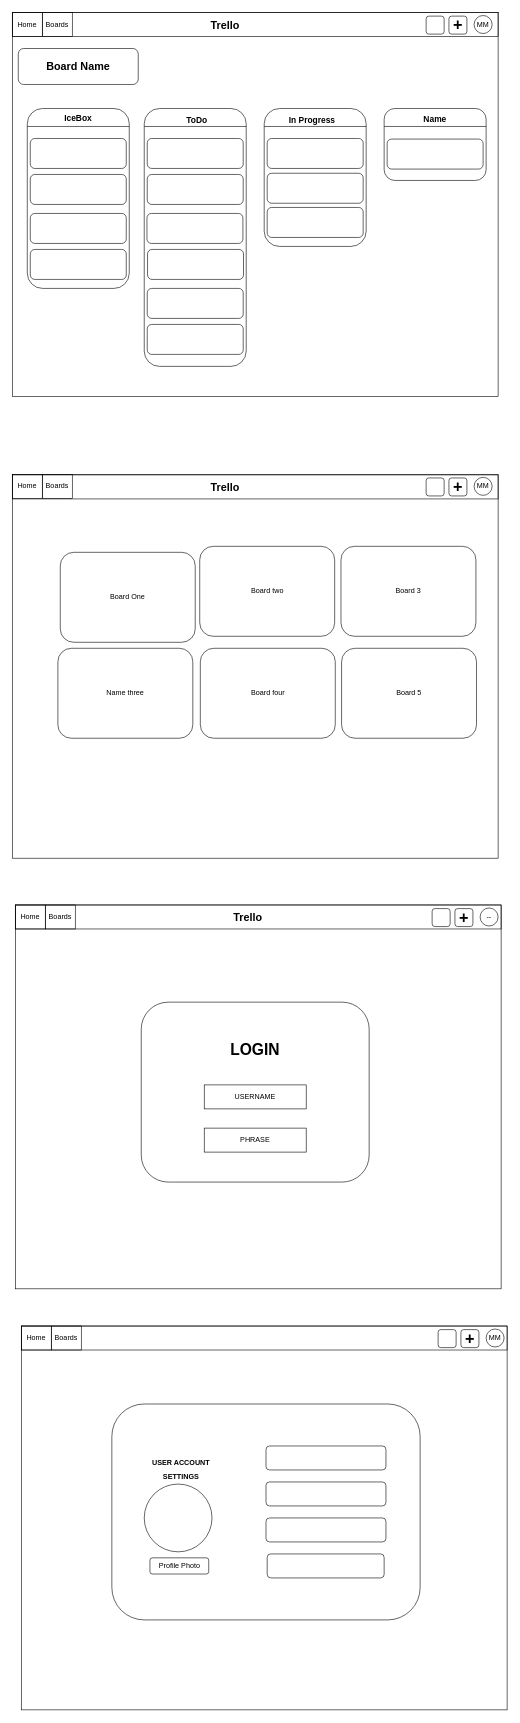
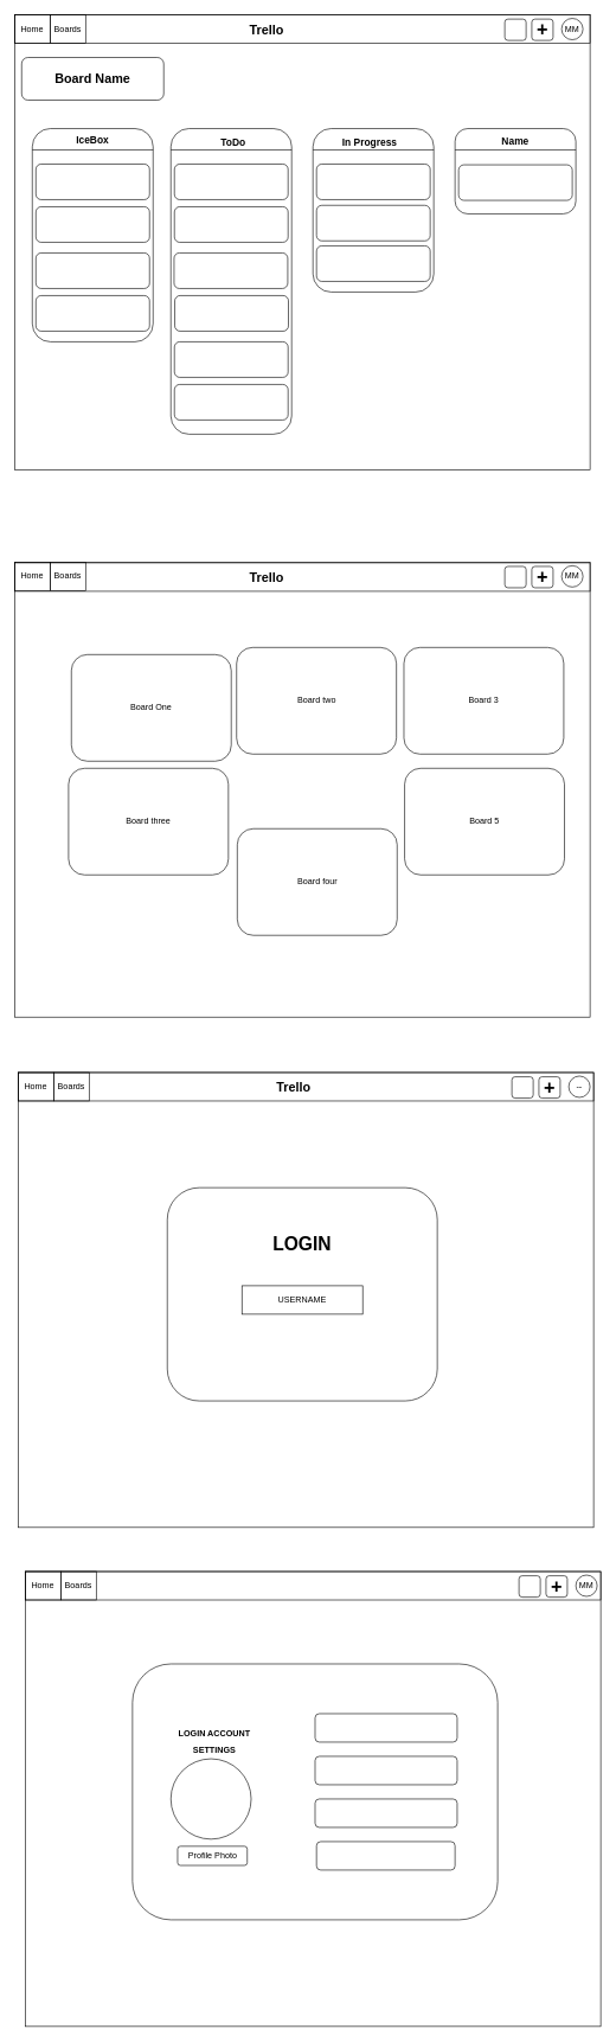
  <mxCell id="0" />
  <mxCell id="1" parent="0" />
  <mxCell id="2" value="" style="rounded=0;whiteSpace=wrap;html=1;fillColor=none;" vertex="1" parent="1"><mxGeometry x="20" y="20" width="810" height="640" as="geometry" /></mxCell>
  <mxCell id="3" value="" style="rounded=0;whiteSpace=wrap;html=1;fillColor=none;" vertex="1" parent="1"><mxGeometry x="20" y="20" width="810" height="40" as="geometry" /></mxCell>
  <mxCell id="4" value="Home" style="rounded=0;whiteSpace=wrap;html=1;fillColor=none;" vertex="1" parent="1"><mxGeometry x="20" y="20" width="50" height="40" as="geometry" /></mxCell>
  <mxCell id="5" value="Boards" style="rounded=0;whiteSpace=wrap;html=1;fillColor=none;" vertex="1" parent="1"><mxGeometry x="70" y="20" width="50" height="40" as="geometry" /></mxCell>
  <mxCell id="6" value="&lt;h1&gt;&lt;font style=&quot;font-size: 18px&quot;&gt;Trello&lt;/font&gt;&lt;/h1&gt;" style="text;html=1;strokeColor=none;fillColor=none;align=center;verticalAlign=middle;whiteSpace=wrap;rounded=0;" vertex="1" parent="1"><mxGeometry x="310" y="30" width="130" height="20" as="geometry" /></mxCell>
  <mxCell id="7" value="MM" style="ellipse;whiteSpace=wrap;html=1;fillColor=none;" vertex="1" parent="1"><mxGeometry x="790" y="25" width="30" height="30" as="geometry" /></mxCell>
  <mxCell id="8" value="&lt;font style=&quot;font-size: 27px&quot;&gt;&lt;b&gt;+&lt;/b&gt;&lt;/font&gt;" style="rounded=1;whiteSpace=wrap;html=1;fillColor=none;" vertex="1" parent="1"><mxGeometry x="748" y="26" width="30" height="30" as="geometry" /></mxCell>
  <mxCell id="9" value="" style="rounded=1;whiteSpace=wrap;html=1;fillColor=none;" vertex="1" parent="1"><mxGeometry x="710" y="26" width="30" height="30" as="geometry" /></mxCell>
  <mxCell id="10" value="" style="rounded=1;whiteSpace=wrap;html=1;fillColor=none;" vertex="1" parent="1"><mxGeometry x="45" y="180" width="170" height="300" as="geometry" /></mxCell>
  <mxCell id="11" value="" style="endArrow=none;html=1;" edge="1" parent="1"><mxGeometry width="50" height="50" relative="1" as="geometry"><mxPoint x="45" y="210" as="sourcePoint" /><mxPoint x="215" y="210" as="targetPoint" /></mxGeometry></mxCell>
  <mxCell id="12" value="" style="rounded=1;whiteSpace=wrap;html=1;fillColor=none;" vertex="1" parent="1"><mxGeometry x="240" y="180" width="170" height="430" as="geometry" /></mxCell>
  <mxCell id="13" value="" style="endArrow=none;html=1;" edge="1" parent="1"><mxGeometry width="50" height="50" relative="1" as="geometry"><mxPoint x="240" y="210" as="sourcePoint" /><mxPoint x="410" y="210" as="targetPoint" /></mxGeometry></mxCell>
  <mxCell id="14" value="" style="rounded=1;whiteSpace=wrap;html=1;fillColor=none;" vertex="1" parent="1"><mxGeometry x="440" y="180" width="170" height="230" as="geometry" /></mxCell>
  <mxCell id="15" value="" style="endArrow=none;html=1;" edge="1" parent="1"><mxGeometry width="50" height="50" relative="1" as="geometry"><mxPoint x="440" y="210" as="sourcePoint" /><mxPoint x="610" y="210" as="targetPoint" /></mxGeometry></mxCell>
  <mxCell id="16" value="" style="rounded=1;whiteSpace=wrap;html=1;fillColor=none;" vertex="1" parent="1"><mxGeometry x="640" y="180" width="170" height="120" as="geometry" /></mxCell>
  <mxCell id="17" value="" style="endArrow=none;html=1;" edge="1" parent="1"><mxGeometry width="50" height="50" relative="1" as="geometry"><mxPoint x="640" y="210" as="sourcePoint" /><mxPoint x="810" y="210" as="targetPoint" /></mxGeometry></mxCell>
  <mxCell id="18" value="" style="rounded=1;whiteSpace=wrap;html=1;fillColor=none;" vertex="1" parent="1"><mxGeometry x="50" y="230" width="160" height="50" as="geometry" /></mxCell>
  <mxCell id="19" value="" style="rounded=1;whiteSpace=wrap;html=1;fillColor=none;" vertex="1" parent="1"><mxGeometry x="50" y="290" width="160" height="50" as="geometry" /></mxCell>
  <mxCell id="20" value="" style="rounded=1;whiteSpace=wrap;html=1;fillColor=none;" vertex="1" parent="1"><mxGeometry x="50" y="355" width="160" height="50" as="geometry" /></mxCell>
  <mxCell id="21" value="" style="rounded=1;whiteSpace=wrap;html=1;fillColor=none;" vertex="1" parent="1"><mxGeometry x="50" y="415" width="160" height="50" as="geometry" /></mxCell>
  <mxCell id="22" value="&lt;h3&gt;ToDo&lt;/h3&gt;" style="text;html=1;strokeColor=none;fillColor=none;align=center;verticalAlign=middle;whiteSpace=wrap;rounded=0;" vertex="1" parent="1"><mxGeometry x="287.5" y="189" width="80" height="20" as="geometry" /></mxCell>
  <mxCell id="23" value="&lt;h3&gt;IceBox&lt;/h3&gt;" style="text;html=1;strokeColor=none;fillColor=none;align=center;verticalAlign=middle;whiteSpace=wrap;rounded=0;" vertex="1" parent="1"><mxGeometry x="90" y="187" width="80" height="20" as="geometry" /></mxCell>
  <mxCell id="24" value="&lt;h3&gt;In Progress&lt;/h3&gt;" style="text;html=1;strokeColor=none;fillColor=none;align=center;verticalAlign=middle;whiteSpace=wrap;rounded=0;" vertex="1" parent="1"><mxGeometry x="470" y="189" width="100" height="20" as="geometry" /></mxCell>
  <mxCell id="25" value="&lt;h3&gt;Name&lt;/h3&gt;" style="text;html=1;strokeColor=none;fillColor=none;align=center;verticalAlign=middle;whiteSpace=wrap;rounded=0;" vertex="1" parent="1"><mxGeometry x="685" y="188" width="80" height="20" as="geometry" /></mxCell>
  <mxCell id="26" value="" style="rounded=1;whiteSpace=wrap;html=1;fillColor=none;" vertex="1" parent="1"><mxGeometry x="245" y="230" width="160" height="50" as="geometry" /></mxCell>
  <mxCell id="27" value="" style="rounded=1;whiteSpace=wrap;html=1;fillColor=none;" vertex="1" parent="1"><mxGeometry x="245" y="290" width="160" height="50" as="geometry" /></mxCell>
  <mxCell id="28" value="" style="rounded=1;whiteSpace=wrap;html=1;fillColor=none;" vertex="1" parent="1"><mxGeometry x="445" y="230" width="160" height="50" as="geometry" /></mxCell>
  <mxCell id="29" value="" style="rounded=1;whiteSpace=wrap;html=1;fillColor=none;" vertex="1" parent="1"><mxGeometry x="645" y="231" width="160" height="50" as="geometry" /></mxCell>
  <mxCell id="30" value="" style="rounded=1;whiteSpace=wrap;html=1;fillColor=none;" vertex="1" parent="1"><mxGeometry x="244.5" y="355" width="160" height="50" as="geometry" /></mxCell>
  <mxCell id="31" value="&lt;h2 style=&quot;text-align: left&quot;&gt;&lt;span&gt;&lt;b&gt;Board Name&lt;/b&gt;&lt;/span&gt;&lt;/h2&gt;" style="rounded=1;whiteSpace=wrap;html=1;fillColor=none;" vertex="1" parent="1"><mxGeometry x="30" y="80" width="200" height="60" as="geometry" /></mxCell>
  <mxCell id="32" value="" style="rounded=1;whiteSpace=wrap;html=1;fillColor=none;" vertex="1" parent="1"><mxGeometry x="245.5" y="415" width="160" height="50" as="geometry" /></mxCell>
  <mxCell id="33" value="" style="rounded=1;whiteSpace=wrap;html=1;fillColor=none;" vertex="1" parent="1"><mxGeometry x="245" y="480" width="160" height="50" as="geometry" /></mxCell>
  <mxCell id="34" value="" style="rounded=1;whiteSpace=wrap;html=1;fillColor=none;" vertex="1" parent="1"><mxGeometry x="245" y="540" width="160" height="50" as="geometry" /></mxCell>
  <mxCell id="35" value="" style="rounded=1;whiteSpace=wrap;html=1;fillColor=none;" vertex="1" parent="1"><mxGeometry x="445" y="288" width="160" height="50" as="geometry" /></mxCell>
  <mxCell id="36" value="" style="rounded=1;whiteSpace=wrap;html=1;fillColor=none;" vertex="1" parent="1"><mxGeometry x="445" y="345" width="160" height="50" as="geometry" /></mxCell>
  <mxCell id="37" value="" style="rounded=0;whiteSpace=wrap;html=1;fillColor=none;" vertex="1" parent="1"><mxGeometry x="20" y="790" width="810" height="640" as="geometry" /></mxCell>
  <mxCell id="38" value="Home" style="rounded=0;whiteSpace=wrap;html=1;fillColor=none;" vertex="1" parent="1"><mxGeometry x="20" y="790" width="50" height="40" as="geometry" /></mxCell>
  <mxCell id="39" value="Boards" style="rounded=0;whiteSpace=wrap;html=1;fillColor=none;" vertex="1" parent="1"><mxGeometry x="70" y="790" width="50" height="40" as="geometry" /></mxCell>
  <mxCell id="40" value="&lt;h1&gt;&lt;font style=&quot;font-size: 18px&quot;&gt;Trello&lt;/font&gt;&lt;/h1&gt;" style="text;html=1;strokeColor=none;fillColor=none;align=center;verticalAlign=middle;whiteSpace=wrap;rounded=0;" vertex="1" parent="1"><mxGeometry x="310" y="800" width="130" height="20" as="geometry" /></mxCell>
  <mxCell id="41" value="MM" style="ellipse;whiteSpace=wrap;html=1;fillColor=none;" vertex="1" parent="1"><mxGeometry x="790" y="795" width="30" height="30" as="geometry" /></mxCell>
  <mxCell id="42" value="&lt;font style=&quot;font-size: 27px&quot;&gt;&lt;b&gt;+&lt;/b&gt;&lt;/font&gt;" style="rounded=1;whiteSpace=wrap;html=1;fillColor=none;" vertex="1" parent="1"><mxGeometry x="748" y="796" width="30" height="30" as="geometry" /></mxCell>
  <mxCell id="43" value="" style="rounded=1;whiteSpace=wrap;html=1;fillColor=none;" vertex="1" parent="1"><mxGeometry x="710" y="796" width="30" height="30" as="geometry" /></mxCell>
  <mxCell id="44" value="" style="rounded=0;whiteSpace=wrap;html=1;fillColor=none;" vertex="1" parent="1"><mxGeometry x="20" y="791" width="810" height="40" as="geometry" /></mxCell>
  <mxCell id="45" value="Board One" style="rounded=1;whiteSpace=wrap;html=1;fillColor=none;" vertex="1" parent="1"><mxGeometry x="100" y="920" width="225" height="150" as="geometry" /></mxCell>
  <mxCell id="46" value="Board two" style="rounded=1;whiteSpace=wrap;html=1;fillColor=none;" vertex="1" parent="1"><mxGeometry x="332.5" y="910" width="225" height="150" as="geometry" /></mxCell>
  <mxCell id="47" value="Board 3" style="rounded=1;whiteSpace=wrap;html=1;fillColor=none;" vertex="1" parent="1"><mxGeometry x="568" y="910" width="225" height="150" as="geometry" /></mxCell>
- <mxCell id="48" value="Name three" style="rounded=1;whiteSpace=wrap;html=1;fillColor=none;" vertex="1" parent="1"><mxGeometry x="96" y="1080" width="225" height="150" as="geometry" /></mxCell>
- <mxCell id="49" value="Board four" style="rounded=1;whiteSpace=wrap;html=1;fillColor=none;" vertex="1" parent="1"><mxGeometry x="333.5" y="1080" width="225" height="150" as="geometry" /></mxCell>
+ <mxCell id="48" value="Board three" style="rounded=1;whiteSpace=wrap;html=1;fillColor=none;" vertex="1" parent="1"><mxGeometry x="96" y="1080" width="225" height="150" as="geometry" /></mxCell>
+ <mxCell id="49" value="Board four" style="rounded=1;whiteSpace=wrap;html=1;fillColor=none;" vertex="1" parent="1"><mxGeometry x="333.5" y="1165" width="225" height="150" as="geometry" /></mxCell>
  <mxCell id="50" value="Board 5" style="rounded=1;whiteSpace=wrap;html=1;fillColor=none;" vertex="1" parent="1"><mxGeometry x="569" y="1080" width="225" height="150" as="geometry" /></mxCell>
  <mxCell id="51" value="" style="rounded=0;whiteSpace=wrap;html=1;fillColor=none;" vertex="1" parent="1"><mxGeometry x="25" y="1508" width="810" height="640" as="geometry" /></mxCell>
  <mxCell id="52" value="" style="rounded=0;whiteSpace=wrap;html=1;fillColor=none;" vertex="1" parent="1"><mxGeometry x="25" y="1508" width="810" height="40" as="geometry" /></mxCell>
  <mxCell id="53" value="Home" style="rounded=0;whiteSpace=wrap;html=1;fillColor=none;" vertex="1" parent="1"><mxGeometry x="25" y="1508" width="50" height="40" as="geometry" /></mxCell>
  <mxCell id="54" value="Boards" style="rounded=0;whiteSpace=wrap;html=1;fillColor=none;" vertex="1" parent="1"><mxGeometry x="75" y="1508" width="50" height="40" as="geometry" /></mxCell>
  <mxCell id="55" value="&lt;h1&gt;&lt;font style=&quot;font-size: 18px&quot;&gt;Trello&lt;/font&gt;&lt;/h1&gt;" style="text;html=1;strokeColor=none;fillColor=none;align=center;verticalAlign=middle;whiteSpace=wrap;rounded=0;" vertex="1" parent="1"><mxGeometry x="347.5" y="1518" width="130" height="20" as="geometry" /></mxCell>
  <mxCell id="56" value="--" style="ellipse;whiteSpace=wrap;html=1;fillColor=none;" vertex="1" parent="1"><mxGeometry x="800" y="1513" width="30" height="30" as="geometry" /></mxCell>
  <mxCell id="57" value="&lt;font style=&quot;font-size: 27px&quot;&gt;&lt;b&gt;+&lt;/b&gt;&lt;/font&gt;" style="rounded=1;whiteSpace=wrap;html=1;fillColor=none;" vertex="1" parent="1"><mxGeometry x="758" y="1514" width="30" height="30" as="geometry" /></mxCell>
  <mxCell id="58" value="" style="rounded=1;whiteSpace=wrap;html=1;fillColor=none;" vertex="1" parent="1"><mxGeometry x="720" y="1514" width="30" height="30" as="geometry" /></mxCell>
  <mxCell id="59" value="" style="rounded=1;whiteSpace=wrap;html=1;fillColor=none;" vertex="1" parent="1"><mxGeometry x="235" y="1670" width="380" height="300" as="geometry" /></mxCell>
  <mxCell id="60" value="USERNAME" style="text;html=1;strokeColor=#000000;fillColor=none;align=center;verticalAlign=middle;whiteSpace=wrap;rounded=0;" vertex="1" parent="1"><mxGeometry x="340" y="1808" width="170" height="40" as="geometry" /></mxCell>
- <mxCell id="61" value="PHRASE" style="text;html=1;strokeColor=#000000;fillColor=none;align=center;verticalAlign=middle;whiteSpace=wrap;rounded=0;" vertex="1" parent="1"><mxGeometry x="340" y="1880" width="170" height="40" as="geometry" /></mxCell>
  <mxCell id="62" value="&lt;font style=&quot;font-size: 26px&quot;&gt;&lt;b&gt;LOGIN&lt;/b&gt;&lt;/font&gt;" style="text;html=1;strokeColor=none;fillColor=none;align=center;verticalAlign=middle;whiteSpace=wrap;rounded=0;" vertex="1" parent="1"><mxGeometry x="379" y="1730" width="92" height="40" as="geometry" /></mxCell>
  <mxCell id="63" value="" style="rounded=0;whiteSpace=wrap;html=1;fillColor=none;" vertex="1" parent="1"><mxGeometry x="35" y="2210" width="810" height="640" as="geometry" /></mxCell>
  <mxCell id="64" value="" style="rounded=0;whiteSpace=wrap;html=1;fillColor=none;" vertex="1" parent="1"><mxGeometry x="35" y="2210" width="810" height="40" as="geometry" /></mxCell>
  <mxCell id="65" value="Home" style="rounded=0;whiteSpace=wrap;html=1;fillColor=none;" vertex="1" parent="1"><mxGeometry x="35" y="2210" width="50" height="40" as="geometry" /></mxCell>
  <mxCell id="66" value="Boards" style="rounded=0;whiteSpace=wrap;html=1;fillColor=none;" vertex="1" parent="1"><mxGeometry x="85" y="2210" width="50" height="40" as="geometry" /></mxCell>
  <mxCell id="67" value="MM" style="ellipse;whiteSpace=wrap;html=1;fillColor=none;" vertex="1" parent="1"><mxGeometry x="810" y="2215" width="30" height="30" as="geometry" /></mxCell>
  <mxCell id="68" value="&lt;font style=&quot;font-size: 27px&quot;&gt;&lt;b&gt;+&lt;/b&gt;&lt;/font&gt;" style="rounded=1;whiteSpace=wrap;html=1;fillColor=none;" vertex="1" parent="1"><mxGeometry x="768" y="2216" width="30" height="30" as="geometry" /></mxCell>
  <mxCell id="69" value="" style="rounded=1;whiteSpace=wrap;html=1;fillColor=none;" vertex="1" parent="1"><mxGeometry x="730" y="2216" width="30" height="30" as="geometry" /></mxCell>
  <mxCell id="70" value="" style="rounded=1;whiteSpace=wrap;html=1;strokeColor=#000000;fillColor=none;" vertex="1" parent="1"><mxGeometry x="186" y="2340" width="514" height="360" as="geometry" /></mxCell>
  <mxCell id="71" value="" style="rounded=1;whiteSpace=wrap;html=1;strokeColor=#000000;fillColor=none;" vertex="1" parent="1"><mxGeometry x="443" y="2410" width="200" height="40" as="geometry" /></mxCell>
  <mxCell id="72" value="" style="rounded=1;whiteSpace=wrap;html=1;strokeColor=#000000;fillColor=none;" vertex="1" parent="1"><mxGeometry x="443" y="2470" width="200" height="40" as="geometry" /></mxCell>
  <mxCell id="73" value="" style="rounded=1;whiteSpace=wrap;html=1;strokeColor=#000000;fillColor=none;" vertex="1" parent="1"><mxGeometry x="443" y="2530" width="200" height="40" as="geometry" /></mxCell>
  <mxCell id="74" value="" style="rounded=1;whiteSpace=wrap;html=1;strokeColor=#000000;fillColor=none;" vertex="1" parent="1"><mxGeometry x="445" y="2590" width="195" height="40" as="geometry" /></mxCell>
- <mxCell id="75" value="&lt;p style=&quot;line-height: 190%&quot;&gt;USER ACCOUNT&lt;br&gt;SETTINGS&lt;br&gt;&lt;/p&gt;" style="text;html=1;strokeColor=none;fillColor=none;align=center;verticalAlign=middle;whiteSpace=wrap;rounded=0;fontStyle=1" vertex="1" parent="1"><mxGeometry x="244" y="2410" width="115" height="80" as="geometry" /></mxCell>
+ <mxCell id="75" value="&lt;p style=&quot;line-height: 190%&quot;&gt;LOGIN ACCOUNT&lt;br&gt;SETTINGS&lt;br&gt;&lt;/p&gt;" style="text;html=1;strokeColor=none;fillColor=none;align=center;verticalAlign=middle;whiteSpace=wrap;rounded=0;fontStyle=1" vertex="1" parent="1"><mxGeometry x="244" y="2410" width="115" height="80" as="geometry" /></mxCell>
  <mxCell id="76" value="" style="ellipse;whiteSpace=wrap;html=1;aspect=fixed;strokeColor=#000000;fillColor=none;" vertex="1" parent="1"><mxGeometry x="240" y="2473.5" width="113" height="113" as="geometry" /></mxCell>
  <mxCell id="77" value="Profile Photo" style="rounded=1;whiteSpace=wrap;html=1;strokeColor=#000000;fillColor=none;" vertex="1" parent="1"><mxGeometry x="249.5" y="2596.5" width="98" height="27" as="geometry" /></mxCell>
